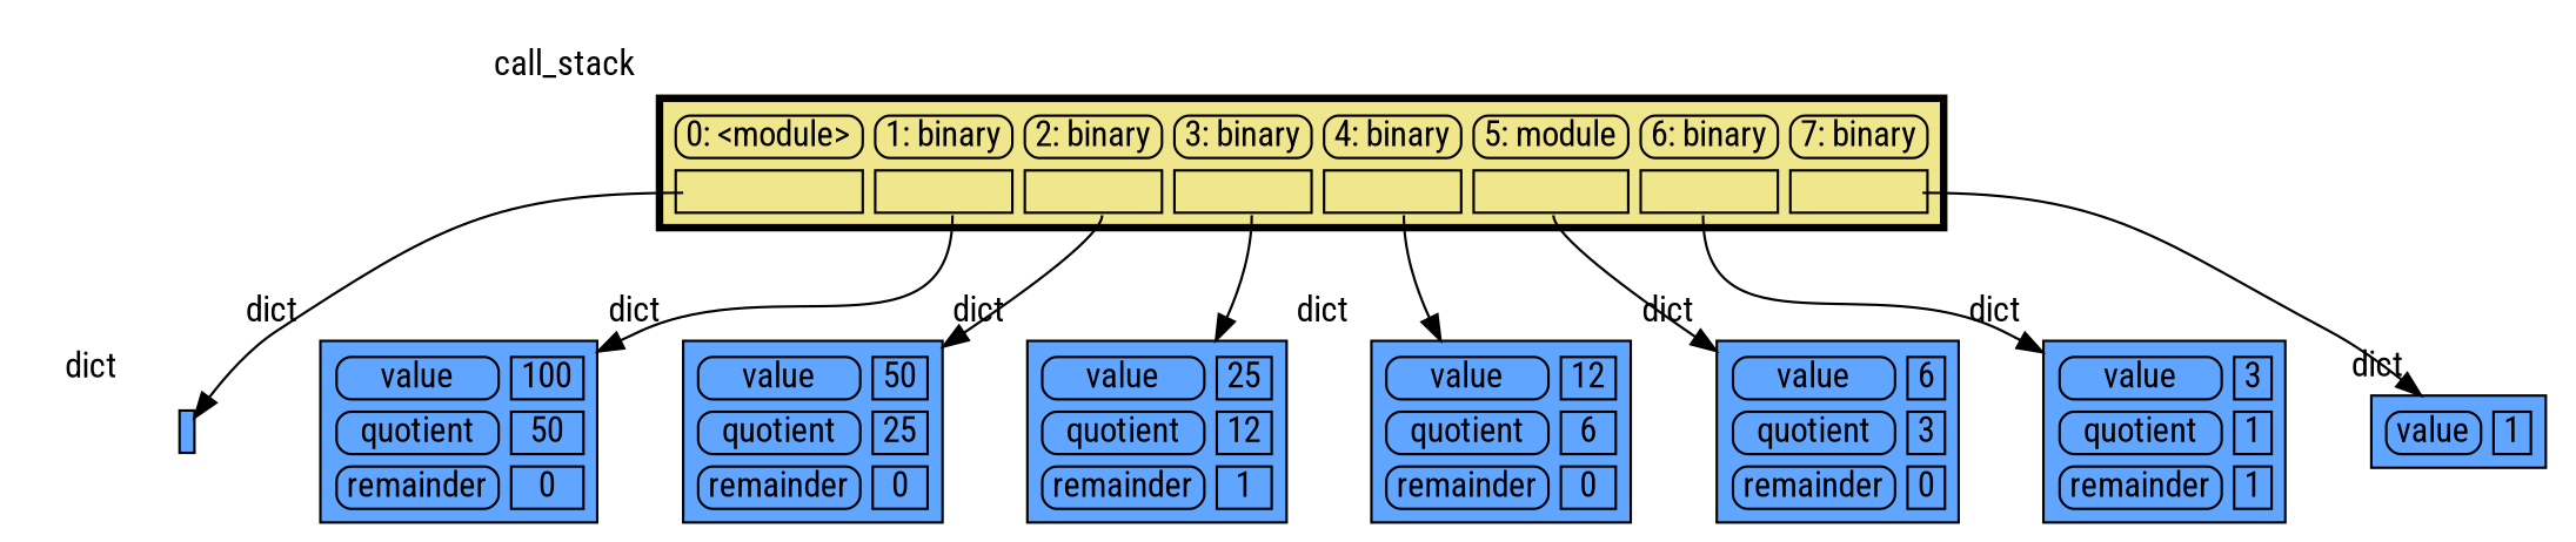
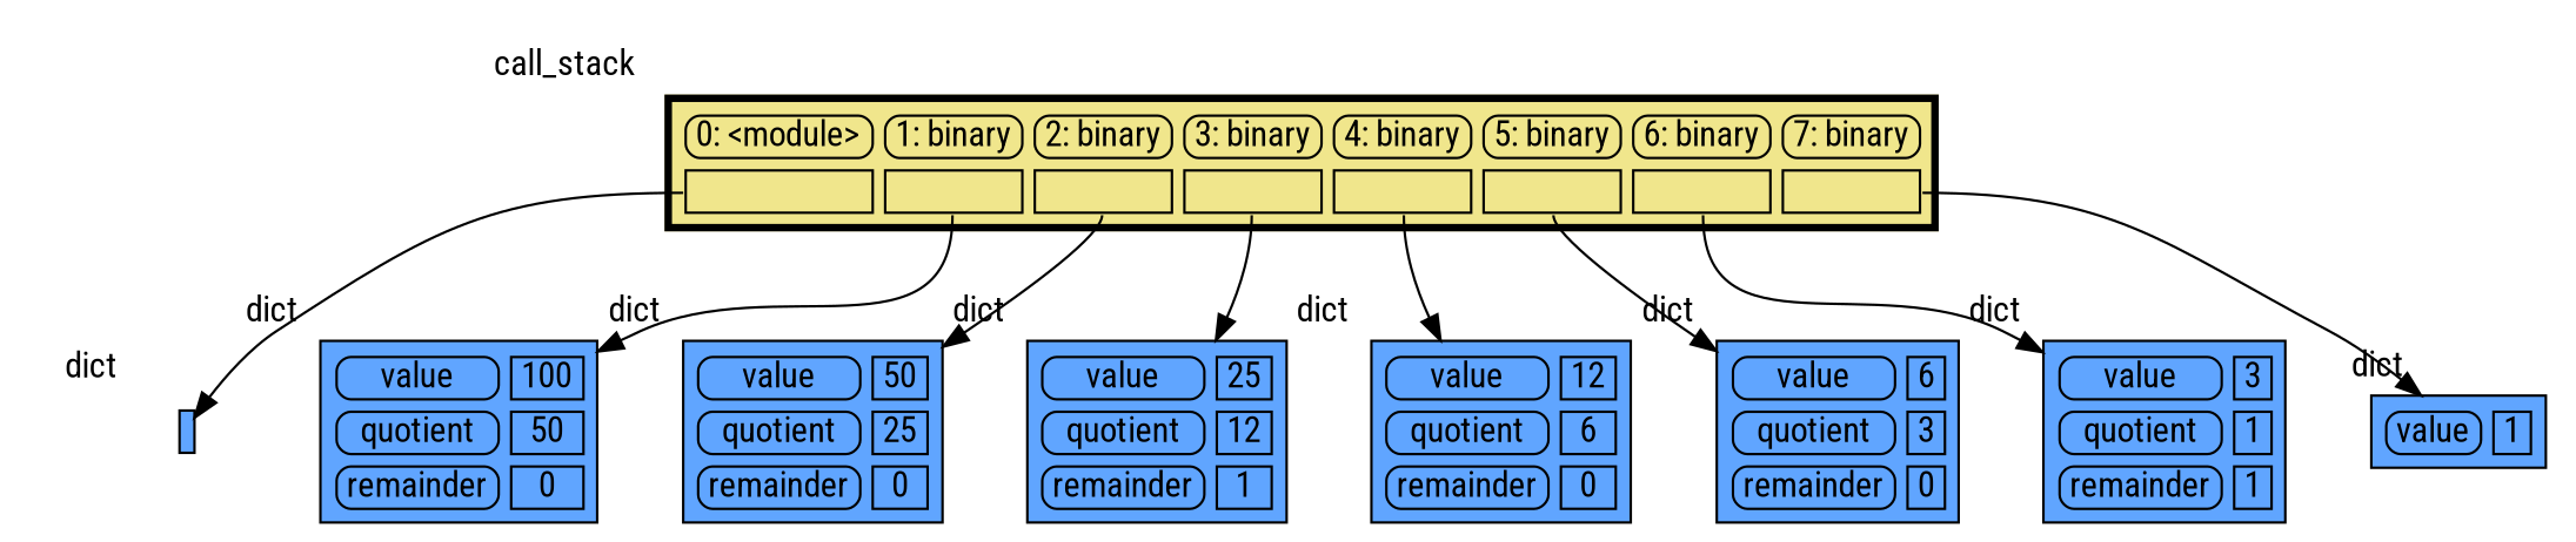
  digraph {
    fontname="Roboto Condensed"
    node [shape=plaintext xlabel=dict fontname="Roboto Condensed"]
    edge [style=solid fontname="Roboto Condensed" headport=table]
    n1 [label=< <TABLE BORDER="1" CELLBORDER="1" CELLSPACING="0" CELLPADDING="0" BGCOLOR="#60a5ff" PORT="table">     <TR><TD BORDER="0"> </TD></TR> </TABLE> >]
    n2 [label=< <TABLE BORDER="1" CELLBORDER="1" CELLSPACING="5" CELLPADDING="0" BGCOLOR="#60a5ff" PORT="table">     <TR><TD BORDER="1" STYLE="ROUNDED"> value </TD><TD BORDER="1"> 100 </TD></TR>     <TR><TD BORDER="1" STYLE="ROUNDED"> quotient </TD><TD BORDER="1"> 50 </TD></TR>     <TR><TD BORDER="1" STYLE="ROUNDED"> remainder </TD><TD BORDER="1"> 0 </TD></TR> </TABLE> >]
    n3 [label=< <TABLE BORDER="1" CELLBORDER="1" CELLSPACING="5" CELLPADDING="0" BGCOLOR="#60a5ff" PORT="table">     <TR><TD BORDER="1" STYLE="ROUNDED"> value </TD><TD BORDER="1"> 50 </TD></TR>     <TR><TD BORDER="1" STYLE="ROUNDED"> quotient </TD><TD BORDER="1"> 25 </TD></TR>     <TR><TD BORDER="1" STYLE="ROUNDED"> remainder </TD><TD BORDER="1"> 0 </TD></TR> </TABLE> >]
    n4 [label=< <TABLE BORDER="1" CELLBORDER="1" CELLSPACING="5" CELLPADDING="0" BGCOLOR="#60a5ff" PORT="table">     <TR><TD BORDER="1" STYLE="ROUNDED"> value </TD><TD BORDER="1"> 25 </TD></TR>     <TR><TD BORDER="1" STYLE="ROUNDED"> quotient </TD><TD BORDER="1"> 12 </TD></TR>     <TR><TD BORDER="1" STYLE="ROUNDED"> remainder </TD><TD BORDER="1"> 1 </TD></TR> </TABLE> >]
    n5 [label=< <TABLE BORDER="1" CELLBORDER="1" CELLSPACING="5" CELLPADDING="0" BGCOLOR="#60a5ff" PORT="table">     <TR><TD BORDER="1" STYLE="ROUNDED"> value </TD><TD BORDER="1"> 12 </TD></TR>     <TR><TD BORDER="1" STYLE="ROUNDED"> quotient </TD><TD BORDER="1"> 6 </TD></TR>     <TR><TD BORDER="1" STYLE="ROUNDED"> remainder </TD><TD BORDER="1"> 0 </TD></TR> </TABLE> >]
    n6 [label=< <TABLE BORDER="1" CELLBORDER="1" CELLSPACING="5" CELLPADDING="0" BGCOLOR="#60a5ff" PORT="table">     <TR><TD BORDER="1" STYLE="ROUNDED"> value </TD><TD BORDER="1"> 6 </TD></TR>     <TR><TD BORDER="1" STYLE="ROUNDED"> quotient </TD><TD BORDER="1"> 3 </TD></TR>     <TR><TD BORDER="1" STYLE="ROUNDED"> remainder </TD><TD BORDER="1"> 0 </TD></TR> </TABLE> >]
    n7 [label=< <TABLE BORDER="1" CELLBORDER="1" CELLSPACING="5" CELLPADDING="0" BGCOLOR="#60a5ff" PORT="table">     <TR><TD BORDER="1" STYLE="ROUNDED"> value </TD><TD BORDER="1"> 3 </TD></TR>     <TR><TD BORDER="1" STYLE="ROUNDED"> quotient </TD><TD BORDER="1"> 1 </TD></TR>     <TR><TD BORDER="1" STYLE="ROUNDED"> remainder </TD><TD BORDER="1"> 1 </TD></TR> </TABLE> >]
    n8 [label=< <TABLE BORDER="1" CELLBORDER="1" CELLSPACING="5" CELLPADDING="0" BGCOLOR="#60a5ff" PORT="table">     <TR><TD BORDER="1" STYLE="ROUNDED"> value </TD><TD BORDER="1"> 1 </TD></TR> </TABLE> >]
-   n9 [label=< <TABLE BORDER="3" CELLBORDER="1" CELLSPACING="5" CELLPADDING="0" BGCOLOR="khaki" PORT="table">     <TR><TD BORDER="1" STYLE="ROUNDED"> 0: &lt;module&gt; </TD><TD BORDER="1" STYLE="ROUNDED"> 1: binary </TD><TD BORDER="1" STYLE="ROUNDED"> 2: binary </TD><TD BORDER="1" STYLE="ROUNDED"> 3: binary </TD><TD BORDER="1" STYLE="ROUNDED"> 4: binary </TD><TD BORDER="1" STYLE="ROUNDED"> 5: module </TD><TD BORDER="1" STYLE="ROUNDED"> 6: binary </TD><TD BORDER="1" STYLE="ROUNDED"> 7: binary </TD></TR>     <TR><TD BORDER="1" PORT="ref0"> </TD><TD BORDER="1" PORT="ref1"> </TD><TD BORDER="1" PORT="ref2"> </TD><TD BORDER="1" PORT="ref3"> </TD><TD BORDER="1" PORT="ref4"> </TD><TD BORDER="1" PORT="ref5"> </TD><TD BORDER="1" PORT="ref6"> </TD><TD BORDER="1" PORT="ref7"> </TD></TR> </TABLE> > xlabel=call_stack]
+   n9 [label=< <TABLE BORDER="3" CELLBORDER="1" CELLSPACING="5" CELLPADDING="0" BGCOLOR="khaki" PORT="table">     <TR><TD BORDER="1" STYLE="ROUNDED"> 0: &lt;module&gt; </TD><TD BORDER="1" STYLE="ROUNDED"> 1: binary </TD><TD BORDER="1" STYLE="ROUNDED"> 2: binary </TD><TD BORDER="1" STYLE="ROUNDED"> 3: binary </TD><TD BORDER="1" STYLE="ROUNDED"> 4: binary </TD><TD BORDER="1" STYLE="ROUNDED"> 5: binary </TD><TD BORDER="1" STYLE="ROUNDED"> 6: binary </TD><TD BORDER="1" STYLE="ROUNDED"> 7: binary </TD></TR>     <TR><TD BORDER="1" PORT="ref0"> </TD><TD BORDER="1" PORT="ref1"> </TD><TD BORDER="1" PORT="ref2"> </TD><TD BORDER="1" PORT="ref3"> </TD><TD BORDER="1" PORT="ref4"> </TD><TD BORDER="1" PORT="ref5"> </TD><TD BORDER="1" PORT="ref6"> </TD><TD BORDER="1" PORT="ref7"> </TD></TR> </TABLE> > xlabel=call_stack]
    subgraph sub_1 {
      rank=same
      n1
      n2
      n3
      n4
      n5
      n6
      n7
      n8
    }
    n1 -> n2 [style=invis weight=10 headport=""]
    n2 -> n3 [style=invis weight=10 headport=""]
    n3 -> n4 [style=invis weight=10 headport=""]
    n4 -> n5 [style=invis weight=10 headport=""]
    n5 -> n6 [style=invis weight=10 headport=""]
    n6 -> n7 [style=invis weight=10 headport=""]
    n7 -> n8 [style=invis weight=10 headport=""]
    n9 -> n1 [tailport=ref0]
    n9 -> n2 [tailport=ref1]
    n9 -> n3 [tailport=ref2]
    n9 -> n4 [tailport=ref3]
    n9 -> n5 [tailport=ref4]
    n9 -> n6 [tailport=ref5]
    n9 -> n7 [tailport=ref6]
    n9 -> n8 [tailport=ref7]
  }
